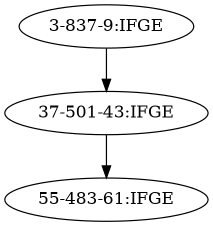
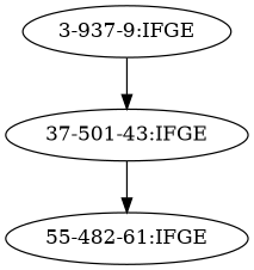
  digraph {
-   "3-837-9:IFGE"
+   "3-837-9:IFGE" [label="3-937-9:IFGE"]
    "37-501-43:IFGE"
-   "55-482-61:IFGE" [label="55-483-61:IFGE"]
+   "55-482-61:IFGE"
    "3-837-9:IFGE" -> "37-501-43:IFGE"
    "37-501-43:IFGE" -> "55-482-61:IFGE"
  }
